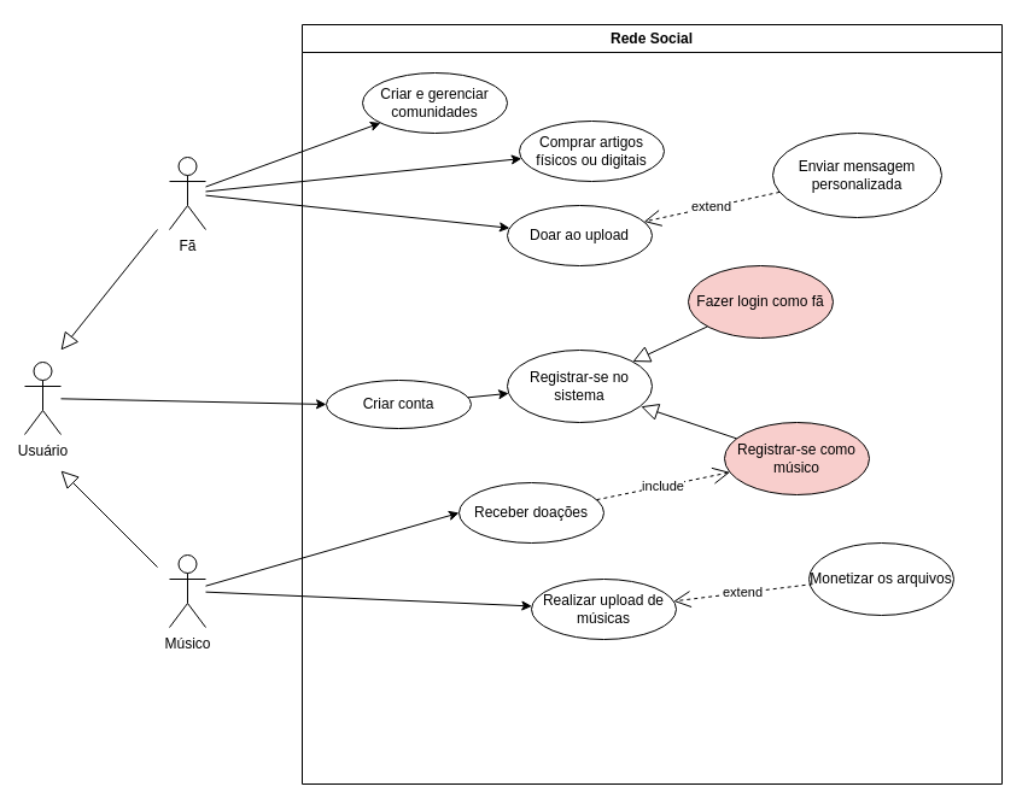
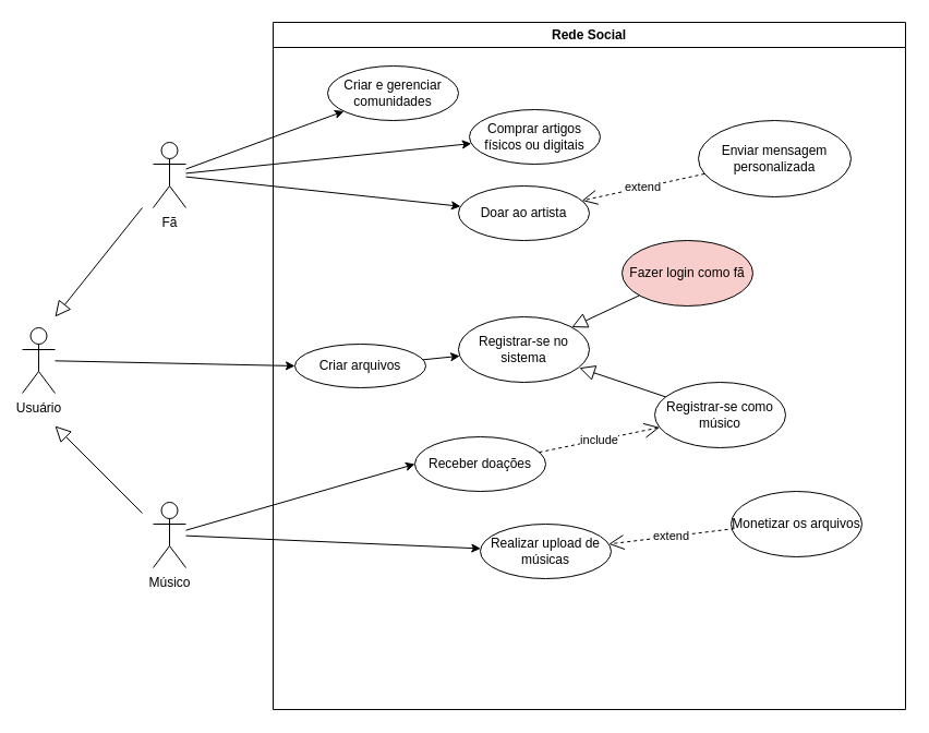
  <mxCell id="0" />
  <mxCell id="1" parent="0" />
  <mxCell id="2" value="Rede Social" style="swimlane;whiteSpace=wrap;html=1;labelBackgroundColor=none;rounded=0;" vertex="1" parent="1"><mxGeometry x="250" y="20" width="580" height="630" as="geometry" /></mxCell>
- <mxCell id="3" value="Criar conta" style="ellipse;whiteSpace=wrap;html=1;" vertex="1" parent="2"><mxGeometry x="20" y="295" width="120" height="40" as="geometry" /></mxCell>
+ <mxCell id="3" value="Criar arquivos" style="ellipse;whiteSpace=wrap;html=1;" vertex="1" parent="2"><mxGeometry x="20" y="295" width="120" height="40" as="geometry" /></mxCell>
  <mxCell id="4" value="Criar e gerenciar comunidades" style="ellipse;whiteSpace=wrap;html=1;" vertex="1" parent="2"><mxGeometry x="50" y="40" width="120" height="50" as="geometry" /></mxCell>
  <mxCell id="5" value="Comprar artigos físicos ou digitais" style="ellipse;whiteSpace=wrap;html=1;" vertex="1" parent="2"><mxGeometry x="180" y="80" width="120" height="50" as="geometry" /></mxCell>
- <mxCell id="6" value="Doar ao upload" style="ellipse;whiteSpace=wrap;html=1;" vertex="1" parent="2"><mxGeometry x="170" y="150" width="120" height="50" as="geometry" /></mxCell>
+ <mxCell id="6" value="Doar ao artista" style="ellipse;whiteSpace=wrap;html=1;" vertex="1" parent="2"><mxGeometry x="170" y="150" width="120" height="50" as="geometry" /></mxCell>
  <mxCell id="7" value="Realizar upload de músicas" style="ellipse;whiteSpace=wrap;html=1;" vertex="1" parent="2"><mxGeometry x="190" y="460" width="120" height="50" as="geometry" /></mxCell>
  <mxCell id="8" value="Receber doações" style="ellipse;whiteSpace=wrap;html=1;" vertex="1" parent="2"><mxGeometry x="130" y="380" width="120" height="50" as="geometry" /></mxCell>
  <mxCell id="9" value="Registrar-se no sistema" style="ellipse;whiteSpace=wrap;html=1;" vertex="1" parent="2"><mxGeometry x="170" y="270" width="120" height="60" as="geometry" /></mxCell>
  <mxCell id="10" value="" style="endArrow=classic;html=1;" edge="1" parent="2" source="3" target="9"><mxGeometry width="50" height="50" relative="1" as="geometry"><mxPoint x="220" y="340" as="sourcePoint" /><mxPoint x="270" y="290" as="targetPoint" /></mxGeometry></mxCell>
- <mxCell id="11" value="Registrar-se como músico" style="ellipse;whiteSpace=wrap;html=1;fillColor=#f8cecc;" vertex="1" parent="2"><mxGeometry x="350" y="330" width="120" height="60" as="geometry" /></mxCell>
+ <mxCell id="11" value="Registrar-se como músico" style="ellipse;whiteSpace=wrap;html=1;" vertex="1" parent="2"><mxGeometry x="350" y="330" width="120" height="60" as="geometry" /></mxCell>
  <mxCell id="12" value="Fazer login como fã" style="ellipse;whiteSpace=wrap;html=1;fillColor=#f8cecc;" vertex="1" parent="2"><mxGeometry x="320" y="200" width="120" height="60" as="geometry" /></mxCell>
  <mxCell id="13" value="Enviar mensagem personalizada" style="ellipse;whiteSpace=wrap;html=1;" vertex="1" parent="2"><mxGeometry x="390" y="90" width="140" height="70" as="geometry" /></mxCell>
  <mxCell id="14" value="include" style="endArrow=open;endSize=12;dashed=1;html=1;" edge="1" parent="2" source="8" target="11"><mxGeometry width="160" relative="1" as="geometry"><mxPoint x="170" y="320" as="sourcePoint" /><mxPoint x="330" y="320" as="targetPoint" /></mxGeometry></mxCell>
  <mxCell id="15" value="extend" style="endArrow=open;endSize=12;dashed=1;html=1;" edge="1" parent="2" source="13" target="6"><mxGeometry width="160" relative="1" as="geometry"><mxPoint x="315" y="160" as="sourcePoint" /><mxPoint x="425" y="137" as="targetPoint" /></mxGeometry></mxCell>
  <mxCell id="16" value="" style="endArrow=block;endFill=0;endSize=12;html=1;" edge="1" parent="2" source="12" target="9"><mxGeometry width="160" relative="1" as="geometry"><mxPoint x="470" y="260" as="sourcePoint" /><mxPoint x="630" y="260" as="targetPoint" /></mxGeometry></mxCell>
  <mxCell id="17" value="" style="endArrow=block;endFill=0;endSize=12;html=1;entryX=0.923;entryY=0.779;entryDx=0;entryDy=0;entryPerimeter=0;" edge="1" parent="2" source="11" target="9"><mxGeometry width="160" relative="1" as="geometry"><mxPoint x="346" y="260" as="sourcePoint" /><mxPoint x="284" y="290" as="targetPoint" /></mxGeometry></mxCell>
  <mxCell id="18" value="Monetizar os arquivos" style="ellipse;whiteSpace=wrap;html=1;" vertex="1" parent="2"><mxGeometry x="420" y="430" width="120" height="60" as="geometry" /></mxCell>
  <mxCell id="19" value="extend" style="endArrow=open;endSize=12;dashed=1;html=1;exitX=0.025;exitY=0.569;exitDx=0;exitDy=0;exitPerimeter=0;" edge="1" parent="2" source="18" target="7"><mxGeometry width="160" relative="1" as="geometry"><mxPoint x="403" y="466" as="sourcePoint" /><mxPoint x="290" y="490" as="targetPoint" /></mxGeometry></mxCell>
  <mxCell id="20" value="Usuário" style="shape=umlActor;verticalLabelPosition=bottom;verticalAlign=top;html=1;outlineConnect=0;labelBackgroundColor=none;rounded=0;" vertex="1" parent="1"><mxGeometry x="20" y="300" width="30" height="60" as="geometry" /></mxCell>
  <mxCell id="21" value="Fã" style="shape=umlActor;verticalLabelPosition=bottom;verticalAlign=top;html=1;outlineConnect=0;labelBackgroundColor=none;rounded=0;" vertex="1" parent="1"><mxGeometry x="140" y="130" width="30" height="60" as="geometry" /></mxCell>
  <mxCell id="22" value="Músico" style="shape=umlActor;verticalLabelPosition=bottom;verticalAlign=top;html=1;outlineConnect=0;labelBackgroundColor=none;rounded=0;" vertex="1" parent="1"><mxGeometry x="140" y="460" width="30" height="60" as="geometry" /></mxCell>
  <mxCell id="23" value="" style="endArrow=classic;html=1;entryX=0;entryY=0.5;entryDx=0;entryDy=0;" edge="1" parent="1" source="20" target="3"><mxGeometry width="50" height="50" relative="1" as="geometry"><mxPoint x="70" y="334.71" as="sourcePoint" /><mxPoint x="250" y="335" as="targetPoint" /></mxGeometry></mxCell>
  <mxCell id="24" value="" style="endArrow=classic;html=1;entryX=0;entryY=0.5;entryDx=0;entryDy=0;" edge="1" parent="1" source="22" target="8"><mxGeometry width="50" height="50" relative="1" as="geometry"><mxPoint x="220" y="480" as="sourcePoint" /><mxPoint x="270" y="430" as="targetPoint" /></mxGeometry></mxCell>
  <mxCell id="25" value="" style="endArrow=classic;html=1;" edge="1" parent="1" source="22" target="7"><mxGeometry width="50" height="50" relative="1" as="geometry"><mxPoint x="190" y="495" as="sourcePoint" /><mxPoint x="390" y="435" as="targetPoint" /></mxGeometry></mxCell>
  <mxCell id="26" value="" style="endArrow=classic;html=1;" edge="1" parent="1" source="21" target="4"><mxGeometry width="50" height="50" relative="1" as="geometry"><mxPoint x="200" y="150" as="sourcePoint" /><mxPoint x="250" y="100" as="targetPoint" /></mxGeometry></mxCell>
  <mxCell id="27" value="" style="endArrow=classic;html=1;" edge="1" parent="1" source="21" target="5"><mxGeometry width="50" height="50" relative="1" as="geometry"><mxPoint x="190" y="164" as="sourcePoint" /><mxPoint x="326" y="112" as="targetPoint" /></mxGeometry></mxCell>
  <mxCell id="28" value="" style="endArrow=classic;html=1;" edge="1" parent="1" source="21" target="6"><mxGeometry width="50" height="50" relative="1" as="geometry"><mxPoint x="190" y="180" as="sourcePoint" /><mxPoint x="443" y="142" as="targetPoint" /></mxGeometry></mxCell>
  <mxCell id="29" value="" style="endArrow=block;endFill=0;endSize=12;html=1;" edge="1" parent="1"><mxGeometry width="160" relative="1" as="geometry"><mxPoint x="130" y="190" as="sourcePoint" /><mxPoint x="50" y="290" as="targetPoint" /></mxGeometry></mxCell>
  <mxCell id="30" value="" style="endArrow=block;endFill=0;endSize=12;html=1;" edge="1" parent="1"><mxGeometry width="160" relative="1" as="geometry"><mxPoint x="130" y="470" as="sourcePoint" /><mxPoint x="50" y="390" as="targetPoint" /></mxGeometry></mxCell>
